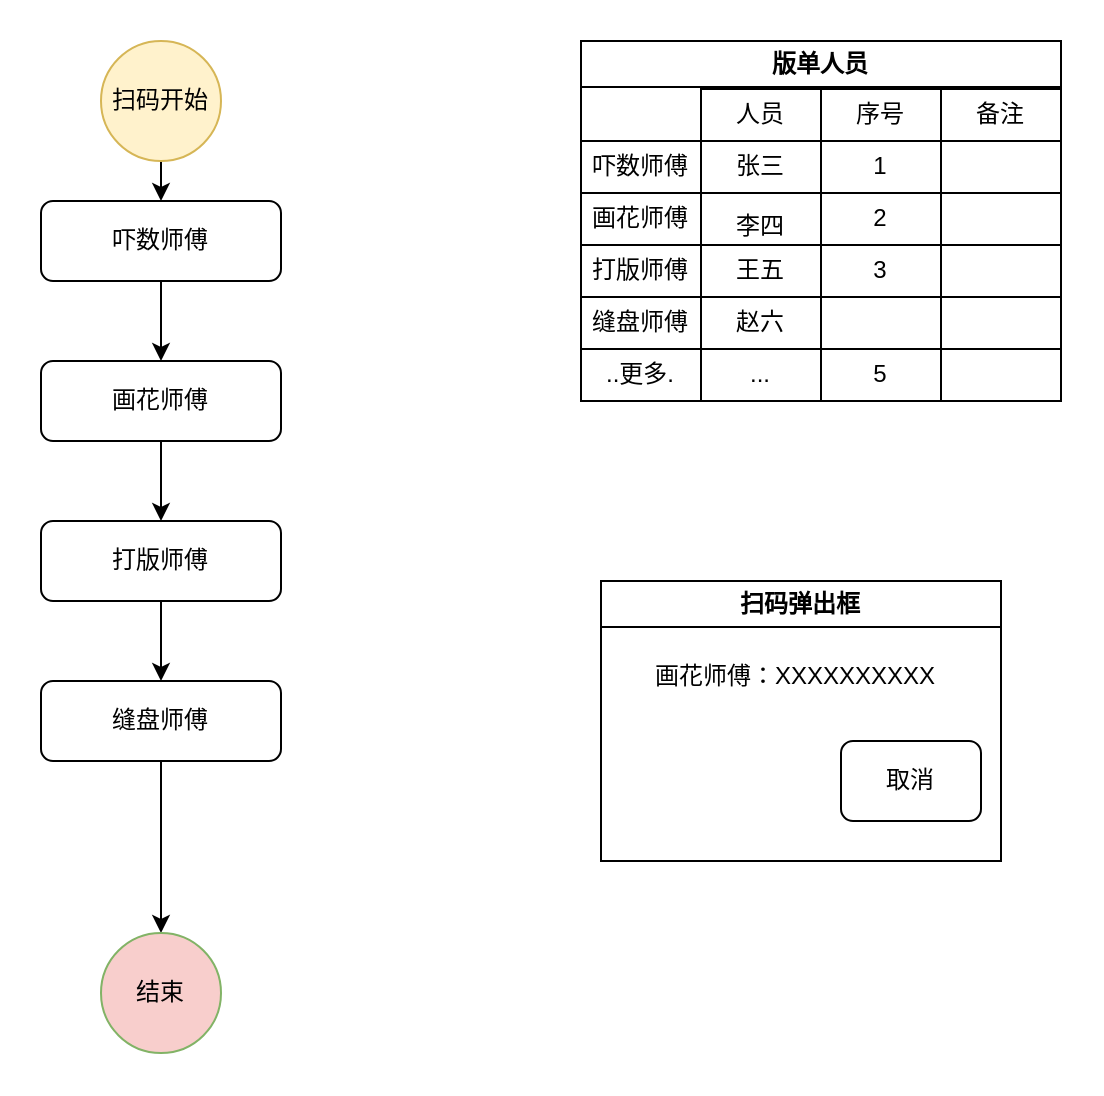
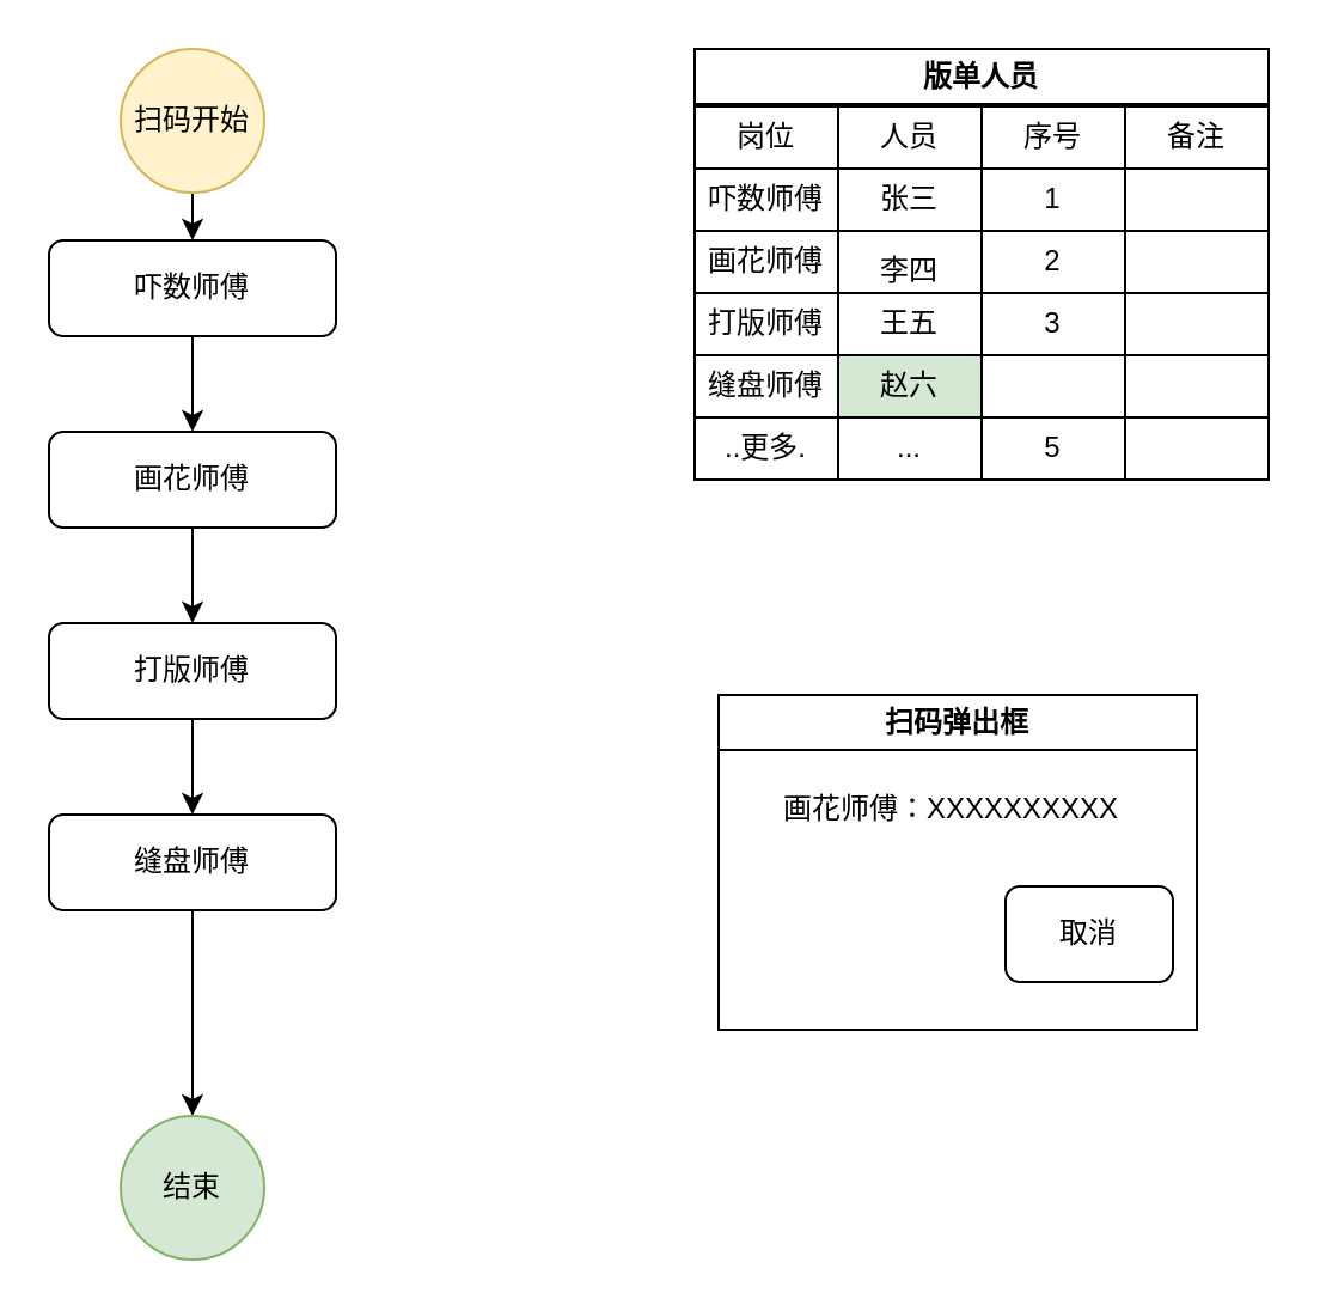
  <mxCell id="0" />
  <mxCell id="1" parent="0" />
  <mxCell id="2" style="edgeStyle=orthogonalEdgeStyle;rounded=0;orthogonalLoop=1;jettySize=auto;html=1;exitX=0.5;exitY=1;exitDx=0;exitDy=0;" edge="1" parent="1" source="3" target="5"><mxGeometry relative="1" as="geometry" /></mxCell>
  <mxCell id="3" value="&lt;p class=&quot;MsoNormal&quot;&gt;吓数师傅&lt;/p&gt;" style="rounded=1;whiteSpace=wrap;html=1;fontSize=12;glass=0;strokeWidth=1;shadow=0;" parent="1" vertex="1"><mxGeometry x="20" y="100" width="120" height="40" as="geometry" /></mxCell>
  <mxCell id="4" style="edgeStyle=orthogonalEdgeStyle;rounded=0;orthogonalLoop=1;jettySize=auto;html=1;exitX=0.5;exitY=1;exitDx=0;exitDy=0;" edge="1" parent="1" source="5" target="9"><mxGeometry relative="1" as="geometry" /></mxCell>
  <mxCell id="5" value="&lt;p class=&quot;MsoNormal&quot;&gt;画花师傅&lt;/p&gt;" style="rounded=1;whiteSpace=wrap;html=1;fontSize=12;glass=0;strokeWidth=1;shadow=0;" parent="1" vertex="1"><mxGeometry x="20" y="180" width="120" height="40" as="geometry" /></mxCell>
  <mxCell id="6" style="edgeStyle=orthogonalEdgeStyle;rounded=0;orthogonalLoop=1;jettySize=auto;html=1;exitX=0.5;exitY=1;exitDx=0;exitDy=0;entryX=0.5;entryY=0;entryDx=0;entryDy=0;" edge="1" parent="1" source="7" target="3"><mxGeometry relative="1" as="geometry" /></mxCell>
  <mxCell id="7" value="扫码开始" style="ellipse;whiteSpace=wrap;html=1;aspect=fixed;fillColor=#fff2cc;strokeColor=#d6b656;" vertex="1" parent="1"><mxGeometry x="50" y="20" width="60" height="60" as="geometry" /></mxCell>
  <mxCell id="8" style="edgeStyle=orthogonalEdgeStyle;rounded=0;orthogonalLoop=1;jettySize=auto;html=1;exitX=0.5;exitY=1;exitDx=0;exitDy=0;entryX=0.5;entryY=0;entryDx=0;entryDy=0;" edge="1" parent="1" source="9" target="11"><mxGeometry relative="1" as="geometry" /></mxCell>
  <mxCell id="9" value="&lt;p class=&quot;MsoNormal&quot;&gt;打版师傅&lt;/p&gt;" style="rounded=1;whiteSpace=wrap;html=1;fontSize=12;glass=0;strokeWidth=1;shadow=0;" vertex="1" parent="1"><mxGeometry x="20" y="260" width="120" height="40" as="geometry" /></mxCell>
  <mxCell id="10" style="edgeStyle=orthogonalEdgeStyle;rounded=0;orthogonalLoop=1;jettySize=auto;html=1;exitX=0.5;exitY=1;exitDx=0;exitDy=0;entryX=0.5;entryY=0;entryDx=0;entryDy=0;" edge="1" parent="1" source="11" target="12"><mxGeometry relative="1" as="geometry" /></mxCell>
  <mxCell id="11" value="&lt;p class=&quot;MsoNormal&quot;&gt;缝盘师傅&lt;/p&gt;" style="rounded=1;whiteSpace=wrap;html=1;fontSize=12;glass=0;strokeWidth=1;shadow=0;" vertex="1" parent="1"><mxGeometry x="20" y="340" width="120" height="40" as="geometry" /></mxCell>
- <mxCell id="12" value="结束" style="ellipse;whiteSpace=wrap;html=1;aspect=fixed;fillColor=#f8cecc;strokeColor=#82b366;" vertex="1" parent="1"><mxGeometry x="50" y="466" width="60" height="60" as="geometry" /></mxCell>
+ <mxCell id="12" value="结束" style="ellipse;whiteSpace=wrap;html=1;aspect=fixed;fillColor=#d5e8d4;strokeColor=#82b366;" vertex="1" parent="1"><mxGeometry x="50" y="466" width="60" height="60" as="geometry" /></mxCell>
  <mxCell id="13" value="扫码弹出框" style="swimlane;whiteSpace=wrap;html=1;" vertex="1" parent="1"><mxGeometry x="300" y="290" width="200" height="140" as="geometry" /></mxCell>
  <mxCell id="14" value="取消" style="whiteSpace=wrap;html=1;rounded=1;" vertex="1" parent="13"><mxGeometry x="120" y="80" width="70" height="40" as="geometry" /></mxCell>
  <mxCell id="15" value="画花师傅：XXXXXXXXXX" style="text;html=1;align=center;verticalAlign=middle;resizable=0;points=[];autosize=1;strokeColor=none;fillColor=none;" vertex="1" parent="13"><mxGeometry x="24" y="35" width="146" height="26" as="geometry" /></mxCell>
  <mxCell id="16" value="版单人员" style="swimlane;whiteSpace=wrap;html=1;" vertex="1" parent="1"><mxGeometry x="290" y="20" width="240" height="180" as="geometry" /></mxCell>
+ <mxCell id="17" value="岗位" style="rounded=0;whiteSpace=wrap;html=1;" vertex="1" parent="16"><mxGeometry y="24" width="60" height="26" as="geometry" /></mxCell>
  <mxCell id="18" value="人员" style="rounded=0;whiteSpace=wrap;html=1;" vertex="1" parent="16"><mxGeometry x="60" y="24" width="60" height="26" as="geometry" /></mxCell>
  <mxCell id="19" value="序号" style="rounded=0;whiteSpace=wrap;html=1;" vertex="1" parent="16"><mxGeometry x="120" y="24" width="60" height="26" as="geometry" /></mxCell>
  <mxCell id="20" value="备注" style="rounded=0;whiteSpace=wrap;html=1;" vertex="1" parent="16"><mxGeometry x="180" y="24" width="60" height="26" as="geometry" /></mxCell>
  <mxCell id="21" value="吓数师傅" style="rounded=0;whiteSpace=wrap;html=1;" vertex="1" parent="16"><mxGeometry y="50" width="60" height="26" as="geometry" /></mxCell>
  <mxCell id="22" value="张三" style="rounded=0;whiteSpace=wrap;html=1;" vertex="1" parent="16"><mxGeometry x="60" y="50" width="60" height="26" as="geometry" /></mxCell>
  <mxCell id="23" value="1" style="rounded=0;whiteSpace=wrap;html=1;" vertex="1" parent="16"><mxGeometry x="120" y="50" width="60" height="26" as="geometry" /></mxCell>
  <mxCell id="24" value="" style="rounded=0;whiteSpace=wrap;html=1;" vertex="1" parent="16"><mxGeometry x="180" y="50" width="60" height="26" as="geometry" /></mxCell>
  <mxCell id="25" value="画花师傅" style="rounded=0;whiteSpace=wrap;html=1;" vertex="1" parent="16"><mxGeometry y="76" width="60" height="26" as="geometry" /></mxCell>
  <mxCell id="26" value="李四" style="rounded=0;whiteSpace=wrap;html=1;" vertex="1" parent="16"><mxGeometry x="60" y="76" width="60" height="34" as="geometry" /></mxCell>
  <mxCell id="27" value="2" style="rounded=0;whiteSpace=wrap;html=1;" vertex="1" parent="16"><mxGeometry x="120" y="76" width="60" height="26" as="geometry" /></mxCell>
  <mxCell id="28" value="" style="rounded=0;whiteSpace=wrap;html=1;" vertex="1" parent="16"><mxGeometry x="180" y="76" width="60" height="26" as="geometry" /></mxCell>
  <mxCell id="29" value="打版师傅" style="rounded=0;whiteSpace=wrap;html=1;" vertex="1" parent="16"><mxGeometry y="102" width="60" height="26" as="geometry" /></mxCell>
  <mxCell id="30" value="王五" style="rounded=0;whiteSpace=wrap;html=1;" vertex="1" parent="16"><mxGeometry x="60" y="102" width="60" height="26" as="geometry" /></mxCell>
  <mxCell id="31" value="3" style="rounded=0;whiteSpace=wrap;html=1;" vertex="1" parent="16"><mxGeometry x="120" y="102" width="60" height="26" as="geometry" /></mxCell>
  <mxCell id="32" value="" style="rounded=0;whiteSpace=wrap;html=1;" vertex="1" parent="16"><mxGeometry x="180" y="102" width="60" height="26" as="geometry" /></mxCell>
  <mxCell id="33" value="缝盘师傅" style="rounded=0;whiteSpace=wrap;html=1;" vertex="1" parent="16"><mxGeometry y="128" width="60" height="26" as="geometry" /></mxCell>
- <mxCell id="34" value="赵六" style="rounded=0;whiteSpace=wrap;html=1;" vertex="1" parent="16"><mxGeometry x="60" y="128" width="60" height="26" as="geometry" /></mxCell>
+ <mxCell id="34" value="赵六" style="rounded=0;whiteSpace=wrap;html=1;fillColor=#d5e8d4;" vertex="1" parent="16"><mxGeometry x="60" y="128" width="60" height="26" as="geometry" /></mxCell>
  <mxCell id="35" value="" style="rounded=0;whiteSpace=wrap;html=1;" vertex="1" parent="16"><mxGeometry x="180" y="128" width="60" height="26" as="geometry" /></mxCell>
  <mxCell id="36" value="..更多." style="rounded=0;whiteSpace=wrap;html=1;" vertex="1" parent="16"><mxGeometry y="154" width="60" height="26" as="geometry" /></mxCell>
  <mxCell id="37" value="..." style="rounded=0;whiteSpace=wrap;html=1;" vertex="1" parent="16"><mxGeometry x="60" y="154" width="60" height="26" as="geometry" /></mxCell>
  <mxCell id="38" value="5" style="rounded=0;whiteSpace=wrap;html=1;" vertex="1" parent="16"><mxGeometry x="120" y="154" width="60" height="26" as="geometry" /></mxCell>
  <mxCell id="39" value="" style="rounded=0;whiteSpace=wrap;html=1;" vertex="1" parent="16"><mxGeometry x="180" y="154" width="60" height="26" as="geometry" /></mxCell>
